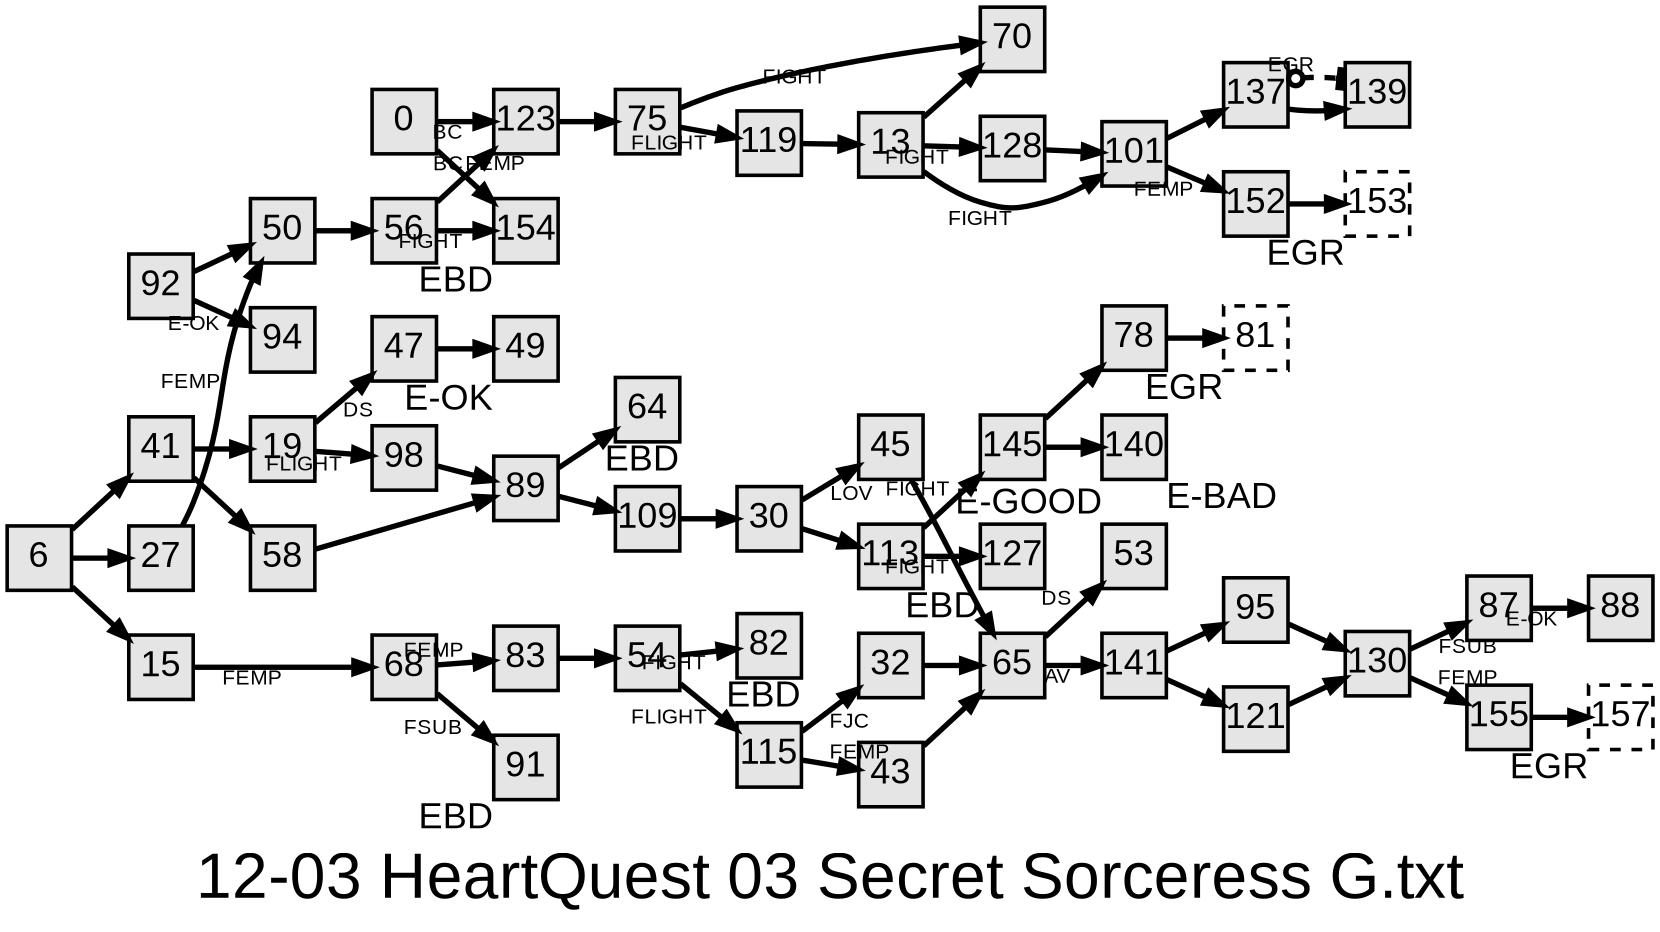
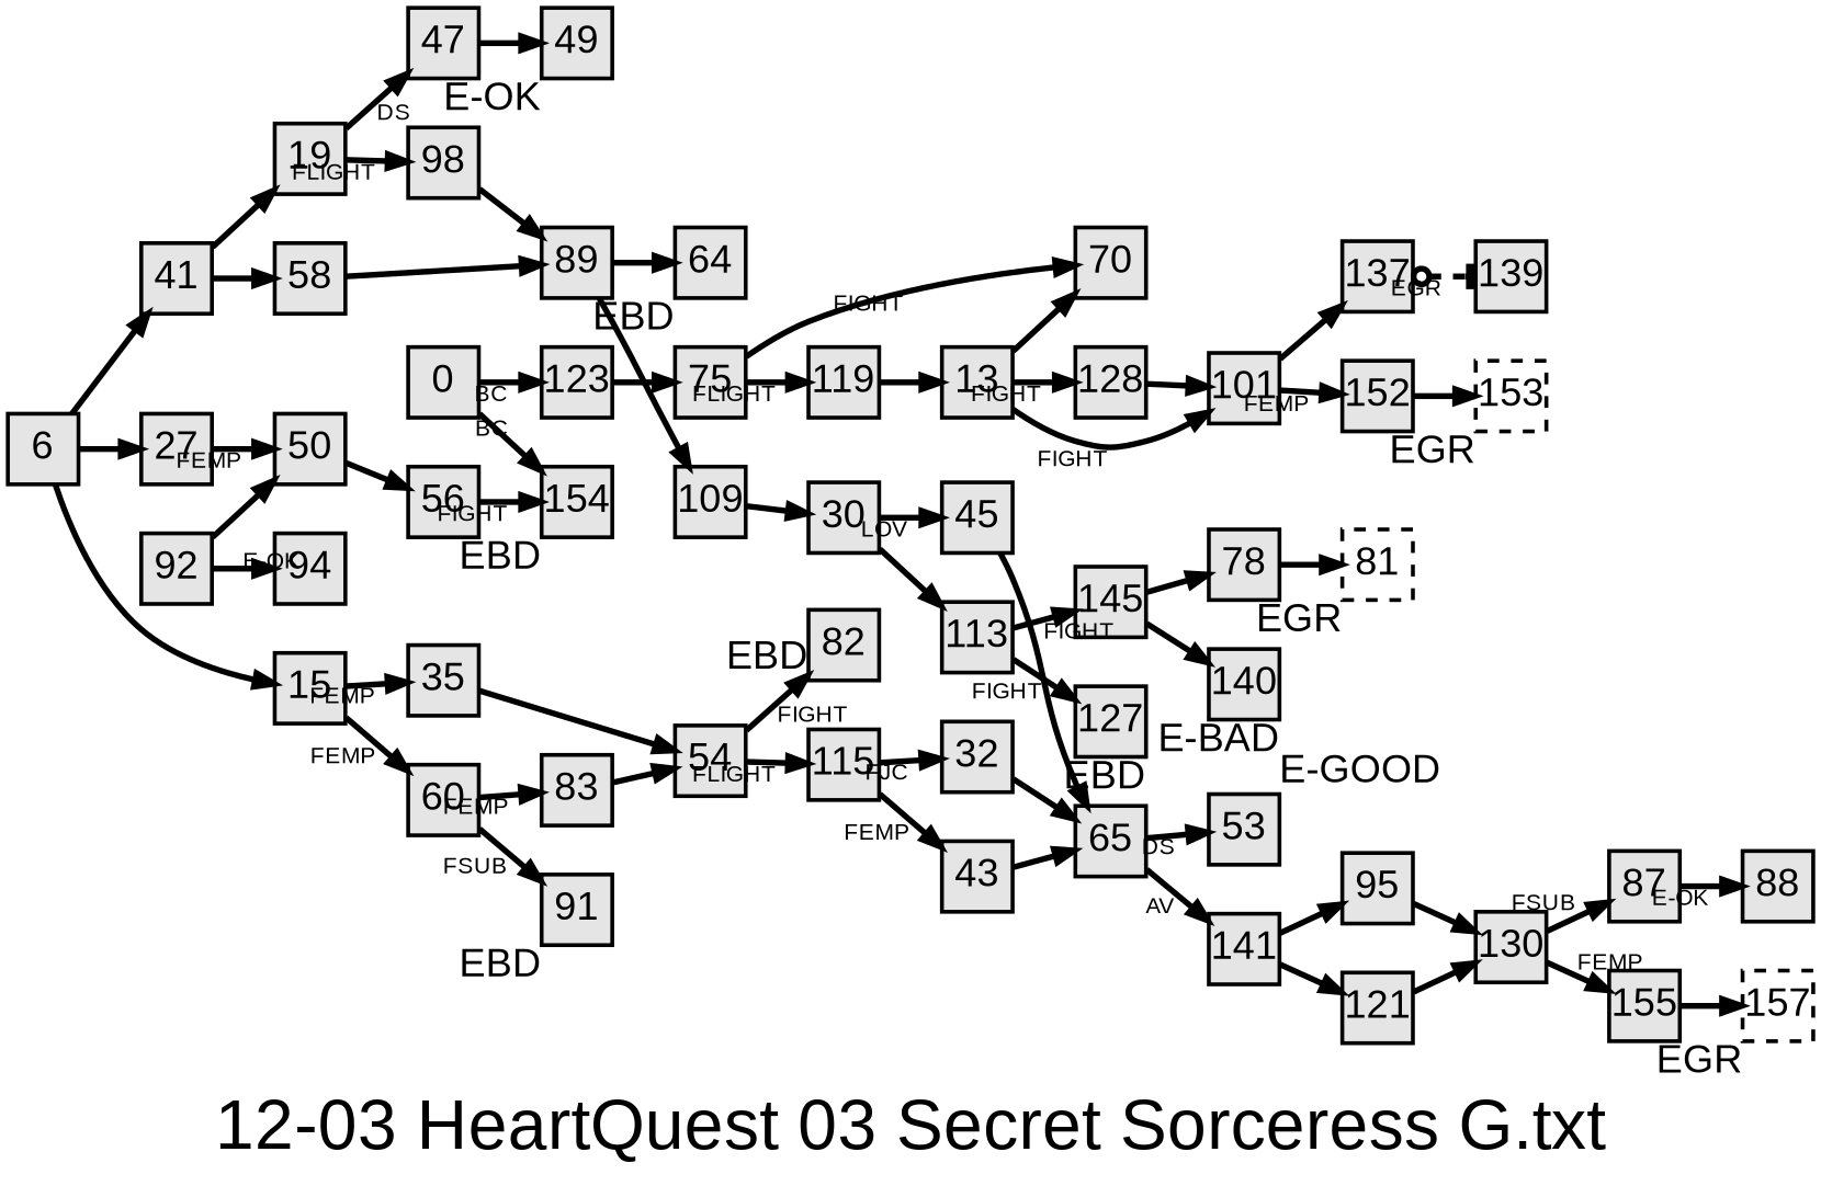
  digraph {
    fontname="Liberation Sans"
    fontsize=36
    label="12-03 HeartQuest 03 Secret Sorceress G.txt"
    nodesep=0.35
    ordering=out
    rankdir=LR
    ranksep=0.45
    node [fillcolor=grey90 fixedsize=true fontname="Liberation Sans" fontsize=20 labelfloat=true margin="0,0" penwidth=2 regular=true shape=rect style=filled]
    edge [fontname="Liberation Sans" fontsize=12 labelfloat=true penwidth=3]
    0
    123
    154 [xlabel=EBD]
    75
    70
    119
    6
    41
    27
    15
    19
    58
    50
-   60 [label=68]
+   35
+   60
    47
    98
    89
    56
    54
    83
    91 [xlabel=EBD]
    13
    128
    101
    137
    152
    139
    153 [arrowhead=tee arrowtail=odot dir=both style=dashed xlabel=EGR]
    82 [xlabel=EBD]
    115
    49 [xlabel="E-OK"]
    64 [xlabel=EBD]
    109
    92
    94
    30
    45
    113
    65
    145
    127 [xlabel=EBD]
    53 [xlabel="E-GOOD"]
    141
    78
    140 [xlabel="E-BAD"]
    32
    95
    121
    43
    130
    81 [arrowhead=tee arrowtail=odot dir=both style=dashed xlabel=EGR]
    87
    88
    155
    157 [arrowhead=tee arrowtail=odot dir=both style=dashed xlabel=EGR]
    0 -> 123 [xlabel=BC]
    0 -> 154 [xlabel=BC]
    123 -> 75
    75 -> 70 [xlabel=FIGHT]
    75 -> 119 [xlabel=FLIGHT]
    119 -> 13
    6 -> 41
    6 -> 27
    6 -> 15
    41 -> 19
    41 -> 58
    27 -> 50 [xlabel=FEMP]
+   15 -> 35 [xlabel=FEMP]
    15 -> 60 [xlabel=FEMP]
    19 -> 47 [xlabel=DS]
    19 -> 98 [xlabel=FLIGHT]
    58 -> 89
    50 -> 56
+   35 -> 54
    60 -> 83 [xlabel=FEMP]
    60 -> 91 [xlabel=FSUB]
    47 -> 49
    98 -> 89
    89 -> 64
    89 -> 109
-   56 -> 123 [xlabel=FEMP]
    56 -> 154 [xlabel=FIGHT]
    54 -> 82 [xlabel=FIGHT]
    54 -> 115 [xlabel=FLIGHT]
    83 -> 54
    13 -> 70
    13 -> 128 [xlabel=FIGHT]
    13 -> 101 [xlabel=FIGHT]
    128 -> 101
    101 -> 137
    101 -> 152 [xlabel=FEMP]
-   137 -> 139
    137 -> 139 [arrowhead=tee arrowtail=odot dir=both style=dashed xlabel=EGR]
    152 -> 153
    115 -> 32 [xlabel=FJC]
    115 -> 43 [xlabel=FEMP]
    109 -> 30
    92 -> 50
    92 -> 94 [xlabel="E-OK"]
    30 -> 45 [xlabel=LOV]
    30 -> 113
    45 -> 65
    113 -> 145 [xlabel=FIGHT]
    113 -> 127 [xlabel=FIGHT]
    65 -> 53 [xlabel=DS]
    65 -> 141 [xlabel=AV]
    145 -> 78
    145 -> 140
    141 -> 95
    141 -> 121
    78 -> 81
    32 -> 65
    95 -> 130
    121 -> 130
    43 -> 65
    130 -> 87 [xlabel=FSUB]
    130 -> 155 [xlabel=FEMP]
    87 -> 88 [xlabel="E-OK"]
    155 -> 157
  }
